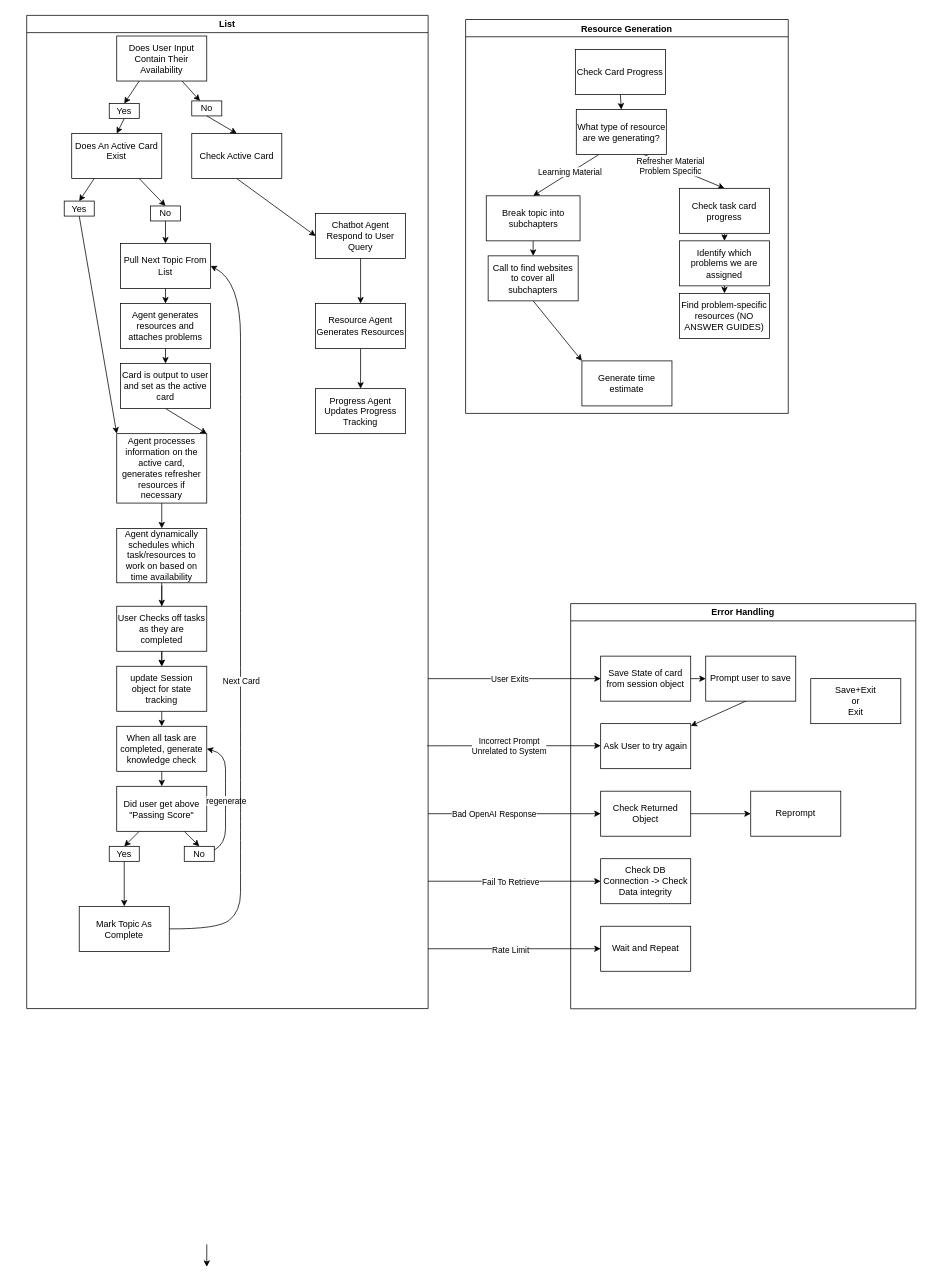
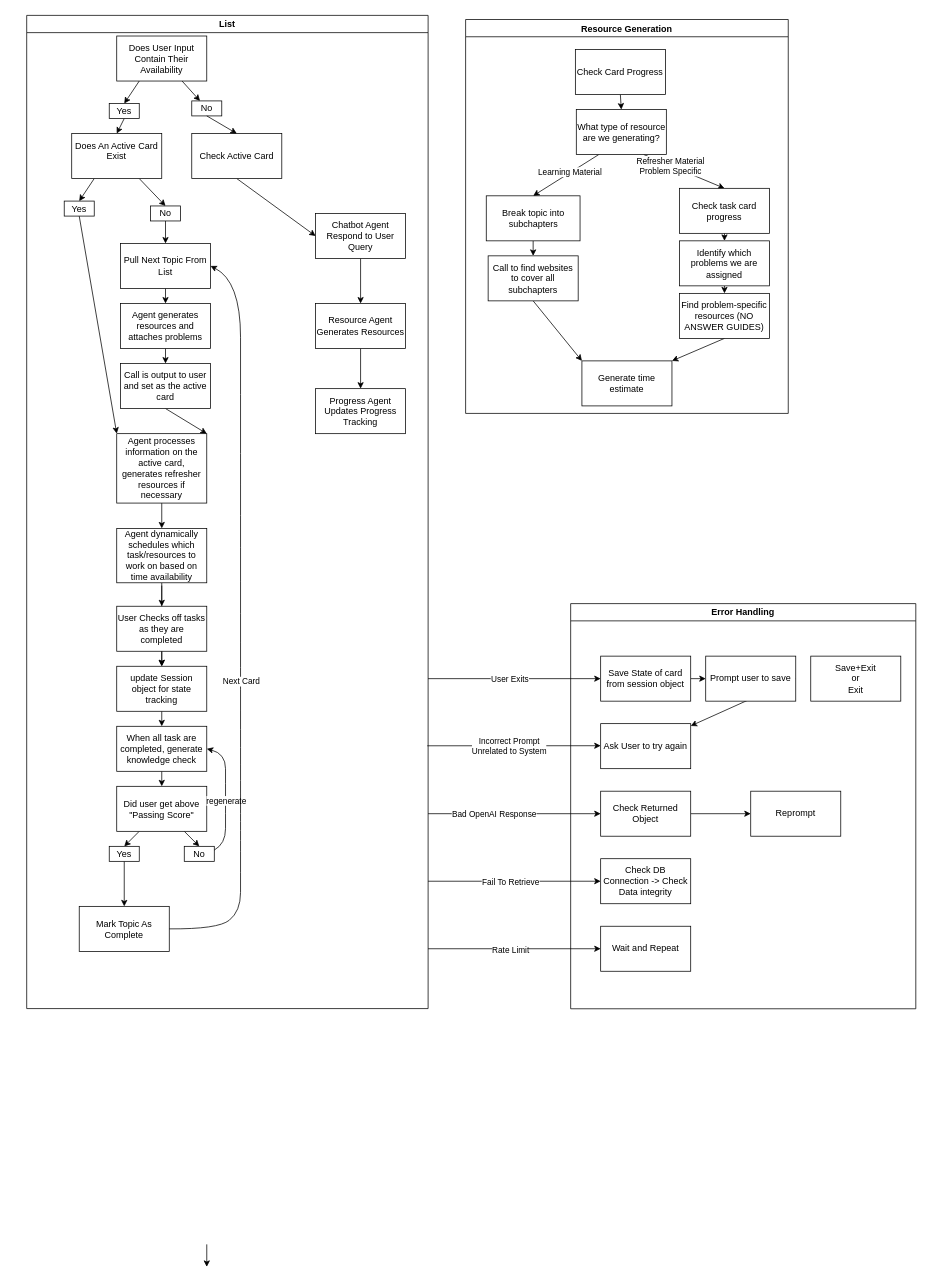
  <mxCell id="0" />
  <mxCell id="1" parent="0" />
  <mxCell id="2" style="edgeStyle=none;html=1;" edge="1" parent="1"><mxGeometry relative="1" as="geometry"><mxPoint x="20" y="323.776" as="sourcePoint" /><mxPoint x="20" y="323.776" as="targetPoint" /></mxGeometry></mxCell>
  <mxCell id="3" value="" style="edgeStyle=none;html=1;" edge="1" parent="1" source="5" target="47"><mxGeometry relative="1" as="geometry" /></mxCell>
  <mxCell id="4" style="edgeStyle=none;html=1;exitX=0.25;exitY=1;exitDx=0;exitDy=0;entryX=0.5;entryY=0;entryDx=0;entryDy=0;" edge="1" parent="1" source="5" target="7"><mxGeometry relative="1" as="geometry" /></mxCell>
  <mxCell id="5" value="Does User Input Contain Their Availability" style="rounded=0;whiteSpace=wrap;html=1;" vertex="1" parent="1"><mxGeometry x="155" y="47.5" width="120" height="60" as="geometry" /></mxCell>
  <mxCell id="6" style="edgeStyle=none;html=1;exitX=0.5;exitY=1;exitDx=0;exitDy=0;entryX=0.5;entryY=0;entryDx=0;entryDy=0;" edge="1" parent="1" source="7" target="13"><mxGeometry relative="1" as="geometry" /></mxCell>
  <mxCell id="7" value="Yes" style="rounded=0;whiteSpace=wrap;html=1;" vertex="1" parent="1"><mxGeometry x="145" y="137.5" width="40" height="20" as="geometry" /></mxCell>
  <mxCell id="8" value="List" style="swimlane;whiteSpace=wrap;html=1;" vertex="1" parent="1"><mxGeometry x="35" y="20" width="535" height="1323.75" as="geometry" /></mxCell>
  <mxCell id="9" style="edgeStyle=none;html=1;exitX=0.5;exitY=1;exitDx=0;exitDy=0;entryX=0;entryY=0.5;entryDx=0;entryDy=0;" edge="1" parent="8" source="10" target="50"><mxGeometry relative="1" as="geometry" /></mxCell>
  <mxCell id="10" value="Check Active Card" style="rounded=0;whiteSpace=wrap;html=1;" vertex="1" parent="8"><mxGeometry x="220" y="157.5" width="120" height="60" as="geometry" /></mxCell>
  <mxCell id="11" style="edgeStyle=none;html=1;exitX=0.25;exitY=1;exitDx=0;exitDy=0;entryX=0.5;entryY=0;entryDx=0;entryDy=0;" edge="1" parent="8" source="13" target="15"><mxGeometry relative="1" as="geometry" /></mxCell>
  <mxCell id="12" style="edgeStyle=none;html=1;exitX=0.75;exitY=1;exitDx=0;exitDy=0;entryX=0.5;entryY=0;entryDx=0;entryDy=0;" edge="1" parent="8" source="13" target="17"><mxGeometry relative="1" as="geometry" /></mxCell>
  <mxCell id="13" value="Does An Active Card Exist&lt;div&gt;&lt;br&gt;&lt;/div&gt;" style="rounded=0;whiteSpace=wrap;html=1;" vertex="1" parent="8"><mxGeometry x="60" y="157.5" width="120" height="60" as="geometry" /></mxCell>
  <mxCell id="14" style="edgeStyle=none;html=1;exitX=0.5;exitY=1;exitDx=0;exitDy=0;entryX=0;entryY=0;entryDx=0;entryDy=0;" edge="1" parent="8" source="15" target="25"><mxGeometry relative="1" as="geometry" /></mxCell>
  <mxCell id="15" value="Yes" style="rounded=0;whiteSpace=wrap;html=1;" vertex="1" parent="8"><mxGeometry x="50" y="247.5" width="40" height="20" as="geometry" /></mxCell>
  <mxCell id="16" style="edgeStyle=none;html=1;exitX=0.5;exitY=1;exitDx=0;exitDy=0;entryX=0.5;entryY=0;entryDx=0;entryDy=0;" edge="1" parent="8" source="17" target="19"><mxGeometry relative="1" as="geometry" /></mxCell>
  <mxCell id="17" value="No" style="rounded=0;whiteSpace=wrap;html=1;" vertex="1" parent="8"><mxGeometry x="165" y="254" width="40" height="20" as="geometry" /></mxCell>
  <mxCell id="18" style="edgeStyle=none;html=1;exitX=0.5;exitY=1;exitDx=0;exitDy=0;entryX=0.5;entryY=0;entryDx=0;entryDy=0;" edge="1" parent="8" source="19" target="21"><mxGeometry relative="1" as="geometry" /></mxCell>
  <mxCell id="19" value="Pull Next Topic From List" style="rounded=0;whiteSpace=wrap;html=1;" vertex="1" parent="8"><mxGeometry x="125" y="304" width="120" height="60" as="geometry" /></mxCell>
  <mxCell id="20" style="edgeStyle=none;html=1;exitX=0.5;exitY=1;exitDx=0;exitDy=0;entryX=0.5;entryY=0;entryDx=0;entryDy=0;" edge="1" parent="8" source="21" target="23"><mxGeometry relative="1" as="geometry" /></mxCell>
  <mxCell id="21" value="Agent generates resources and attaches problems" style="rounded=0;whiteSpace=wrap;html=1;" vertex="1" parent="8"><mxGeometry x="125" y="384" width="120" height="60" as="geometry" /></mxCell>
  <mxCell id="22" style="edgeStyle=none;html=1;exitX=0.5;exitY=1;exitDx=0;exitDy=0;entryX=1;entryY=0;entryDx=0;entryDy=0;" edge="1" parent="8" source="23" target="25"><mxGeometry relative="1" as="geometry" /></mxCell>
- <mxCell id="23" value="Card is output to user and set as the active card" style="rounded=0;whiteSpace=wrap;html=1;" vertex="1" parent="8"><mxGeometry x="125" y="464" width="120" height="60" as="geometry" /></mxCell>
+ <mxCell id="23" value="Call is output to user and set as the active card" style="rounded=0;whiteSpace=wrap;html=1;" vertex="1" parent="8"><mxGeometry x="125" y="464" width="120" height="60" as="geometry" /></mxCell>
  <mxCell id="24" style="edgeStyle=none;html=1;exitX=0.5;exitY=1;exitDx=0;exitDy=0;entryX=0.5;entryY=0;entryDx=0;entryDy=0;" edge="1" parent="8" source="25" target="28"><mxGeometry relative="1" as="geometry" /></mxCell>
  <mxCell id="25" value="Agent processes information on the active card, generates refresher resources if necessary" style="rounded=0;whiteSpace=wrap;html=1;" vertex="1" parent="8"><mxGeometry x="120" y="557.5" width="120" height="92.5" as="geometry" /></mxCell>
  <mxCell id="26" style="edgeStyle=none;html=1;exitX=0.5;exitY=1;exitDx=0;exitDy=0;entryX=0.5;entryY=0;entryDx=0;entryDy=0;" edge="1" parent="8" target="30"><mxGeometry relative="1" as="geometry"><mxPoint x="180" y="760" as="sourcePoint" /></mxGeometry></mxCell>
  <mxCell id="27" value="" style="edgeStyle=none;html=1;exitX=0.5;exitY=1;exitDx=0;exitDy=0;" edge="1" parent="8" source="28" target="46"><mxGeometry relative="1" as="geometry" /></mxCell>
  <mxCell id="28" value="Agent dynamically schedules which task/resources to work on based on time availability" style="rounded=0;whiteSpace=wrap;html=1;" vertex="1" parent="8"><mxGeometry x="120" y="683.75" width="120" height="72.5" as="geometry" /></mxCell>
  <mxCell id="29" style="edgeStyle=none;html=1;exitX=0.5;exitY=1;exitDx=0;exitDy=0;entryX=0.5;entryY=0;entryDx=0;entryDy=0;" edge="1" parent="8" source="30" target="46"><mxGeometry relative="1" as="geometry" /></mxCell>
  <mxCell id="30" value="User Checks off tasks as they are completed" style="rounded=0;whiteSpace=wrap;html=1;" vertex="1" parent="8"><mxGeometry x="120" y="787.5" width="120" height="60" as="geometry" /></mxCell>
  <mxCell id="31" style="edgeStyle=none;html=1;exitX=0.5;exitY=1;exitDx=0;exitDy=0;entryX=0.5;entryY=0;entryDx=0;entryDy=0;" edge="1" parent="8" source="32" target="35"><mxGeometry relative="1" as="geometry" /></mxCell>
  <mxCell id="32" value="When all task are completed, generate knowledge check" style="rounded=0;whiteSpace=wrap;html=1;" vertex="1" parent="8"><mxGeometry x="120" y="947.5" width="120" height="60" as="geometry" /></mxCell>
  <mxCell id="33" style="edgeStyle=none;html=1;exitX=0.25;exitY=1;exitDx=0;exitDy=0;entryX=0.5;entryY=0;entryDx=0;entryDy=0;" edge="1" parent="8" source="35" target="37"><mxGeometry relative="1" as="geometry" /></mxCell>
  <mxCell id="34" style="edgeStyle=none;html=1;exitX=0.75;exitY=1;exitDx=0;exitDy=0;entryX=0.5;entryY=0;entryDx=0;entryDy=0;" edge="1" parent="8" source="35" target="38"><mxGeometry relative="1" as="geometry" /></mxCell>
  <mxCell id="35" value="Did user get above &quot;Passing Score&quot;" style="rounded=0;whiteSpace=wrap;html=1;" vertex="1" parent="8"><mxGeometry x="120" y="1027.5" width="120" height="60" as="geometry" /></mxCell>
  <mxCell id="36" style="edgeStyle=none;html=1;exitX=0.5;exitY=1;exitDx=0;exitDy=0;entryX=0.5;entryY=0;entryDx=0;entryDy=0;" edge="1" parent="8" source="37" target="42"><mxGeometry relative="1" as="geometry" /></mxCell>
  <mxCell id="37" value="Yes" style="rounded=0;whiteSpace=wrap;html=1;" vertex="1" parent="8"><mxGeometry x="110" y="1107.5" width="40" height="20" as="geometry" /></mxCell>
  <mxCell id="38" value="No" style="rounded=0;whiteSpace=wrap;html=1;" vertex="1" parent="8"><mxGeometry x="210" y="1107.5" width="40" height="20" as="geometry" /></mxCell>
  <mxCell id="39" style="edgeStyle=none;html=1;exitX=0.5;exitY=1;exitDx=0;exitDy=0;entryX=0.5;entryY=0;entryDx=0;entryDy=0;" edge="1" parent="8"><mxGeometry relative="1" as="geometry"><mxPoint x="240" y="1638" as="sourcePoint" /><mxPoint x="240" y="1668" as="targetPoint" /></mxGeometry></mxCell>
  <mxCell id="40" value="" style="curved=1;endArrow=classic;html=1;exitX=1;exitY=0.25;exitDx=0;exitDy=0;entryX=1;entryY=0.5;entryDx=0;entryDy=0;" edge="1" parent="8" source="38" target="32"><mxGeometry width="50" height="50" relative="1" as="geometry"><mxPoint x="260" y="1117.5" as="sourcePoint" /><mxPoint x="310" y="1067.5" as="targetPoint" /><Array as="points"><mxPoint x="265" y="1104" /><mxPoint x="265" y="1064" /><mxPoint x="265" y="1024" /><mxPoint x="265" y="984" /></Array></mxGeometry></mxCell>
  <mxCell id="41" value="regenerate" style="edgeLabel;html=1;align=center;verticalAlign=middle;resizable=0;points=[];" vertex="1" connectable="0" parent="40"><mxGeometry x="-0.077" relative="1" as="geometry"><mxPoint as="offset" /></mxGeometry></mxCell>
  <mxCell id="42" value="Mark Topic As Complete" style="rounded=0;whiteSpace=wrap;html=1;" vertex="1" parent="8"><mxGeometry x="70" y="1187.5" width="120" height="60" as="geometry" /></mxCell>
  <mxCell id="43" value="" style="curved=1;endArrow=classic;html=1;exitX=1;exitY=0.5;exitDx=0;exitDy=0;entryX=1;entryY=0.5;entryDx=0;entryDy=0;" edge="1" parent="8" source="42" target="19"><mxGeometry width="50" height="50" relative="1" as="geometry"><mxPoint x="330" y="1087.5" as="sourcePoint" /><mxPoint x="380" y="1037.5" as="targetPoint" /><Array as="points"><mxPoint x="255" y="1218" /><mxPoint x="285" y="1194" /><mxPoint x="285" y="1144" /><mxPoint x="285" y="1084" /><mxPoint x="285" y="1044" /><mxPoint x="285" y="954" /><mxPoint x="285" y="844" /><mxPoint x="285" y="664" /><mxPoint x="285" y="504" /><mxPoint x="285" y="354" /></Array></mxGeometry></mxCell>
  <mxCell id="44" value="Next Card" style="edgeLabel;html=1;align=center;verticalAlign=middle;resizable=0;points=[];" vertex="1" connectable="0" parent="43"><mxGeometry x="-0.171" relative="1" as="geometry"><mxPoint as="offset" /></mxGeometry></mxCell>
  <mxCell id="45" style="edgeStyle=none;html=1;exitX=0.5;exitY=1;exitDx=0;exitDy=0;entryX=0.5;entryY=0;entryDx=0;entryDy=0;" edge="1" parent="8" source="46" target="32"><mxGeometry relative="1" as="geometry" /></mxCell>
  <mxCell id="46" value="update Session object for state tracking" style="rounded=0;whiteSpace=wrap;html=1;" vertex="1" parent="8"><mxGeometry x="120" y="867.5" width="120" height="60" as="geometry" /></mxCell>
  <mxCell id="47" value="No" style="rounded=0;whiteSpace=wrap;html=1;" vertex="1" parent="8"><mxGeometry x="220" y="114" width="40" height="20" as="geometry" /></mxCell>
  <mxCell id="48" style="edgeStyle=none;html=1;exitX=0.5;exitY=1;exitDx=0;exitDy=0;entryX=0.5;entryY=0;entryDx=0;entryDy=0;" edge="1" parent="8" source="47" target="10"><mxGeometry relative="1" as="geometry" /></mxCell>
  <mxCell id="49" style="edgeStyle=none;html=1;exitX=0.5;exitY=1;exitDx=0;exitDy=0;" edge="1" parent="8" source="50" target="52"><mxGeometry relative="1" as="geometry" /></mxCell>
  <mxCell id="50" value="Chatbot Agent Respond to User Query" style="rounded=0;whiteSpace=wrap;html=1;" vertex="1" parent="8"><mxGeometry x="385" y="264" width="120" height="60" as="geometry" /></mxCell>
  <mxCell id="51" style="edgeStyle=none;html=1;exitX=0.5;exitY=1;exitDx=0;exitDy=0;" edge="1" parent="8" source="52" target="53"><mxGeometry relative="1" as="geometry" /></mxCell>
  <mxCell id="52" value="Resource Agent Generates Resources" style="rounded=0;whiteSpace=wrap;html=1;" vertex="1" parent="8"><mxGeometry x="385" y="384" width="120" height="60" as="geometry" /></mxCell>
  <mxCell id="53" value="Progress Agent Updates Progress Tracking" style="rounded=0;whiteSpace=wrap;html=1;" vertex="1" parent="8"><mxGeometry x="385" y="497.5" width="120" height="60" as="geometry" /></mxCell>
  <mxCell id="54" value="Error Handling" style="swimlane;whiteSpace=wrap;html=1;" vertex="1" parent="1"><mxGeometry x="760" y="804" width="460" height="540" as="geometry" /></mxCell>
  <mxCell id="55" style="edgeStyle=none;html=1;exitX=1;exitY=0.5;exitDx=0;exitDy=0;entryX=0;entryY=0.5;entryDx=0;entryDy=0;" edge="1" parent="54" source="56" target="66"><mxGeometry relative="1" as="geometry" /></mxCell>
  <mxCell id="56" value="&lt;span style=&quot;color: rgb(0, 0, 0);&quot;&gt;Save State of card from session object&lt;/span&gt;" style="rounded=0;whiteSpace=wrap;html=1;" vertex="1" parent="54"><mxGeometry x="40" y="70" width="120" height="60" as="geometry" /></mxCell>
- <mxCell id="57" value="Save+Exit&lt;br&gt;or&lt;br&gt;Exit" style="whiteSpace=wrap;html=1;rounded=0;" vertex="1" parent="54"><mxGeometry x="320" y="100" width="120" height="60" as="geometry" /></mxCell>
+ <mxCell id="57" value="Save+Exit&lt;br&gt;or&lt;br&gt;Exit" style="whiteSpace=wrap;html=1;rounded=0;" vertex="1" parent="54"><mxGeometry x="320" y="70" width="120" height="60" as="geometry" /></mxCell>
  <mxCell id="58" value="Ask User to try again" style="rounded=0;whiteSpace=wrap;html=1;" vertex="1" parent="54"><mxGeometry x="40" y="160" width="120" height="60" as="geometry" /></mxCell>
  <mxCell id="59" value="" style="endArrow=classic;html=1;entryX=0;entryY=0.5;entryDx=0;entryDy=0;" edge="1" parent="54"><mxGeometry width="50" height="50" relative="1" as="geometry"><mxPoint x="-191.11" y="189.5" as="sourcePoint" /><mxPoint x="40" y="189.41" as="targetPoint" /></mxGeometry></mxCell>
  <mxCell id="60" value="Incorrect Prompt&lt;br&gt;Unrelated to System" style="edgeLabel;html=1;align=center;verticalAlign=middle;resizable=0;points=[];" vertex="1" connectable="0" parent="59"><mxGeometry x="-0.057" relative="1" as="geometry"><mxPoint as="offset" /></mxGeometry></mxCell>
  <mxCell id="61" style="edgeStyle=none;html=1;exitX=1;exitY=0.5;exitDx=0;exitDy=0;entryX=0;entryY=0.5;entryDx=0;entryDy=0;" edge="1" parent="54" source="62" target="63"><mxGeometry relative="1" as="geometry" /></mxCell>
  <mxCell id="62" value="Check Returned Object" style="rounded=0;whiteSpace=wrap;html=1;" vertex="1" parent="54"><mxGeometry x="40" y="250" width="120" height="60" as="geometry" /></mxCell>
  <mxCell id="63" value="Reprompt" style="rounded=0;whiteSpace=wrap;html=1;" vertex="1" parent="54"><mxGeometry x="240" y="250" width="120" height="60" as="geometry" /></mxCell>
  <mxCell id="64" value="Check DB Connection -&amp;gt; Check Data integrity" style="rounded=0;whiteSpace=wrap;html=1;" vertex="1" parent="54"><mxGeometry x="40" y="340" width="120" height="60" as="geometry" /></mxCell>
  <mxCell id="65" style="edgeStyle=none;html=1;exitX=1;exitY=0.5;exitDx=0;exitDy=0;" edge="1" parent="54" source="66" target="58"><mxGeometry relative="1" as="geometry" /></mxCell>
  <mxCell id="66" value="Prompt user to save" style="rounded=0;whiteSpace=wrap;html=1;" vertex="1" parent="54"><mxGeometry x="180" y="70" width="120" height="60" as="geometry" /></mxCell>
  <mxCell id="67" value="Wait and Repeat" style="rounded=0;whiteSpace=wrap;html=1;" vertex="1" parent="54"><mxGeometry x="40" y="430" width="120" height="60" as="geometry" /></mxCell>
  <mxCell id="68" value="" style="endArrow=classic;html=1;entryX=0;entryY=0.5;entryDx=0;entryDy=0;" edge="1" parent="1" target="56"><mxGeometry width="50" height="50" relative="1" as="geometry"><mxPoint x="570" y="904" as="sourcePoint" /><mxPoint x="450" y="944" as="targetPoint" /></mxGeometry></mxCell>
  <mxCell id="69" value="User Exits" style="edgeLabel;html=1;align=center;verticalAlign=middle;resizable=0;points=[];" vertex="1" connectable="0" parent="68"><mxGeometry x="-0.057" relative="1" as="geometry"><mxPoint as="offset" /></mxGeometry></mxCell>
  <mxCell id="70" value="" style="endArrow=classic;html=1;entryX=0;entryY=0.5;entryDx=0;entryDy=0;" edge="1" parent="1" target="62"><mxGeometry width="50" height="50" relative="1" as="geometry"><mxPoint x="570" y="1084" as="sourcePoint" /><mxPoint x="620" y="1034" as="targetPoint" /></mxGeometry></mxCell>
  <mxCell id="71" value="Bad OpenAI Response" style="edgeLabel;html=1;align=center;verticalAlign=middle;resizable=0;points=[];" vertex="1" connectable="0" parent="70"><mxGeometry x="-0.242" relative="1" as="geometry"><mxPoint as="offset" /></mxGeometry></mxCell>
  <mxCell id="72" value="" style="endArrow=classic;html=1;entryX=0;entryY=0.5;entryDx=0;entryDy=0;" edge="1" parent="1" target="64"><mxGeometry width="50" height="50" relative="1" as="geometry"><mxPoint x="570" y="1174" as="sourcePoint" /><mxPoint x="690" y="1094" as="targetPoint" /></mxGeometry></mxCell>
  <mxCell id="73" value="Fail To Retrieve" style="edgeLabel;html=1;align=center;verticalAlign=middle;resizable=0;points=[];" vertex="1" connectable="0" parent="72"><mxGeometry x="-0.051" y="-1" relative="1" as="geometry"><mxPoint as="offset" /></mxGeometry></mxCell>
  <mxCell id="74" value="" style="endArrow=classic;html=1;entryX=0;entryY=0.5;entryDx=0;entryDy=0;" edge="1" parent="1"><mxGeometry width="50" height="50" relative="1" as="geometry"><mxPoint x="570" y="1264" as="sourcePoint" /><mxPoint x="800" y="1264" as="targetPoint" /></mxGeometry></mxCell>
  <mxCell id="75" value="Rate Limit" style="edgeLabel;html=1;align=center;verticalAlign=middle;resizable=0;points=[];" vertex="1" connectable="0" parent="74"><mxGeometry x="-0.051" y="-1" relative="1" as="geometry"><mxPoint as="offset" /></mxGeometry></mxCell>
  <mxCell id="76" value="Resource Generation" style="swimlane;" vertex="1" parent="1"><mxGeometry x="620" y="25.5" width="430" height="525" as="geometry" /></mxCell>
  <mxCell id="77" style="edgeStyle=none;html=1;exitX=0.25;exitY=1;exitDx=0;exitDy=0;entryX=0.5;entryY=0;entryDx=0;entryDy=0;" edge="1" parent="76" source="81" target="83"><mxGeometry relative="1" as="geometry"><mxPoint x="90" y="235" as="targetPoint" /></mxGeometry></mxCell>
  <mxCell id="78" value="Learning Material" style="edgeLabel;html=1;align=center;verticalAlign=middle;resizable=0;points=[];" vertex="1" connectable="0" parent="77"><mxGeometry x="-0.126" y="-1" relative="1" as="geometry"><mxPoint as="offset" /></mxGeometry></mxCell>
  <mxCell id="79" style="edgeStyle=none;html=1;exitX=0.75;exitY=1;exitDx=0;exitDy=0;entryX=0.5;entryY=0;entryDx=0;entryDy=0;" edge="1" parent="76" source="81" target="85"><mxGeometry relative="1" as="geometry" /></mxCell>
  <mxCell id="80" value="Refresher Material&lt;div&gt;Problem Specific&lt;/div&gt;" style="edgeLabel;html=1;align=center;verticalAlign=middle;resizable=0;points=[];" vertex="1" connectable="0" parent="79"><mxGeometry x="-0.347" relative="1" as="geometry"><mxPoint as="offset" /></mxGeometry></mxCell>
  <mxCell id="81" value="What type of resource are we generating?" style="rounded=0;whiteSpace=wrap;html=1;" vertex="1" parent="76"><mxGeometry x="147.5" y="120" width="120" height="60" as="geometry" /></mxCell>
  <mxCell id="82" style="edgeStyle=none;html=1;exitX=0.5;exitY=1;exitDx=0;exitDy=0;" edge="1" parent="76" source="83" target="87"><mxGeometry relative="1" as="geometry"><mxPoint x="90" y="295" as="sourcePoint" /></mxGeometry></mxCell>
  <mxCell id="83" value="Break topic into subchapters" style="rounded=0;whiteSpace=wrap;html=1;" vertex="1" parent="76"><mxGeometry x="27.5" y="235" width="125" height="60" as="geometry" /></mxCell>
  <mxCell id="84" style="edgeStyle=none;html=1;exitX=0.5;exitY=1;exitDx=0;exitDy=0;entryX=0.5;entryY=0;entryDx=0;entryDy=0;" edge="1" parent="76" source="85" target="89"><mxGeometry relative="1" as="geometry" /></mxCell>
  <mxCell id="85" value="Check task card progress" style="rounded=0;whiteSpace=wrap;html=1;" vertex="1" parent="76"><mxGeometry x="285" y="225" width="120" height="60" as="geometry" /></mxCell>
  <mxCell id="86" style="edgeStyle=none;html=1;exitX=0.5;exitY=1;exitDx=0;exitDy=0;entryX=0;entryY=0;entryDx=0;entryDy=0;" edge="1" parent="76" source="87" target="90"><mxGeometry relative="1" as="geometry" /></mxCell>
  <mxCell id="87" value="Call to find websites to cover all subchapters" style="rounded=0;whiteSpace=wrap;html=1;" vertex="1" parent="76"><mxGeometry x="30" y="315" width="120" height="60" as="geometry" /></mxCell>
  <mxCell id="88" style="edgeStyle=none;html=1;exitX=0.5;exitY=1;exitDx=0;exitDy=0;entryX=0.5;entryY=0;entryDx=0;entryDy=0;" edge="1" parent="76" source="89" target="94"><mxGeometry relative="1" as="geometry" /></mxCell>
  <mxCell id="89" value="Identify which problems we are assigned" style="rounded=0;whiteSpace=wrap;html=1;" vertex="1" parent="76"><mxGeometry x="285" y="295" width="120" height="60" as="geometry" /></mxCell>
  <mxCell id="90" value="Generate time estimate" style="rounded=0;whiteSpace=wrap;html=1;" vertex="1" parent="76"><mxGeometry x="155" y="455" width="120" height="60" as="geometry" /></mxCell>
  <mxCell id="91" style="edgeStyle=none;html=1;exitX=0.5;exitY=1;exitDx=0;exitDy=0;entryX=0.5;entryY=0;entryDx=0;entryDy=0;" edge="1" parent="76" source="92" target="81"><mxGeometry relative="1" as="geometry" /></mxCell>
  <mxCell id="92" value="Check Card Progress" style="rounded=0;whiteSpace=wrap;html=1;" vertex="1" parent="76"><mxGeometry x="146.25" y="40" width="120" height="60" as="geometry" /></mxCell>
+ <mxCell id="93" style="edgeStyle=none;html=1;exitX=0.5;exitY=1;exitDx=0;exitDy=0;entryX=1;entryY=0;entryDx=0;entryDy=0;" edge="1" parent="76" source="94" target="90"><mxGeometry relative="1" as="geometry" /></mxCell>
  <mxCell id="94" value="Find problem-specific resources (NO ANSWER GUIDES)" style="rounded=0;whiteSpace=wrap;html=1;" vertex="1" parent="76"><mxGeometry x="285" y="365" width="120" height="60" as="geometry" /></mxCell>
